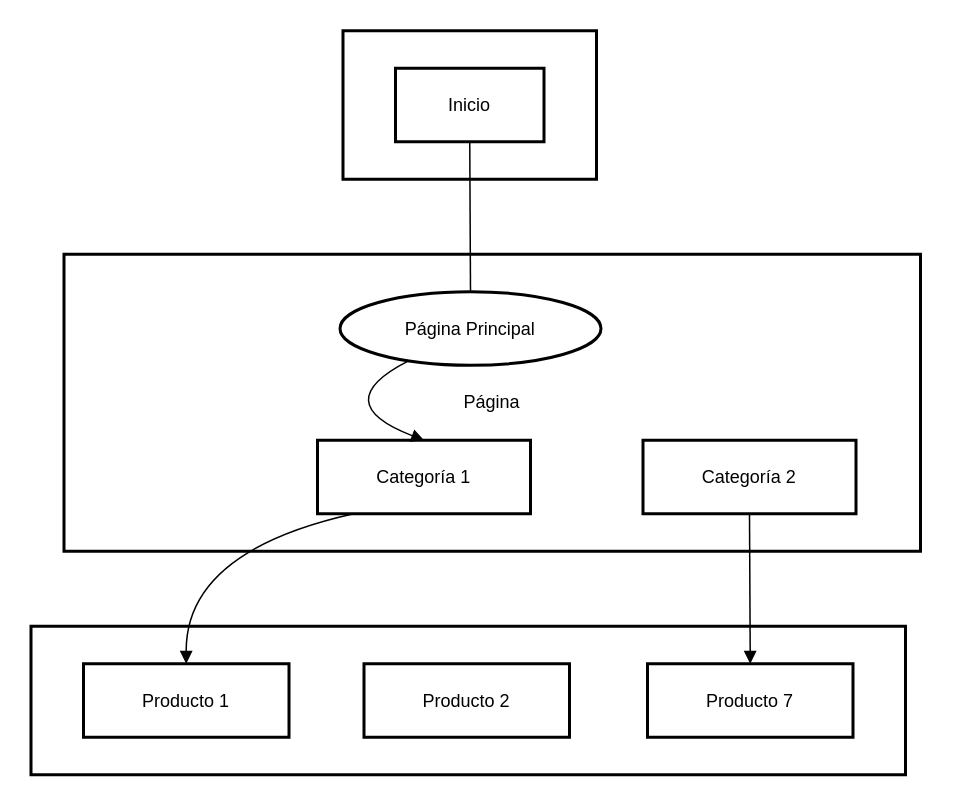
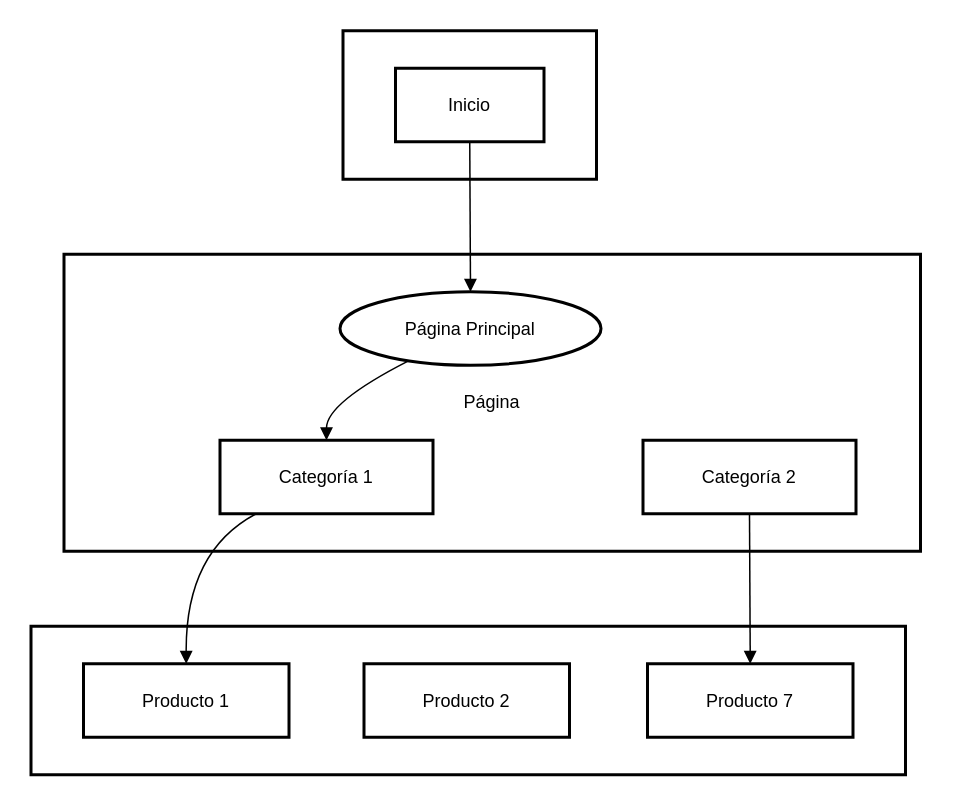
  <mxCell id="0" />
  <mxCell id="1" parent="0" />
  <mxCell id="2" value="Producto" style="whiteSpace=wrap;strokeWidth=2;" vertex="1" parent="1"><mxGeometry x="20" y="417" width="583" height="99" as="geometry" /></mxCell>
  <mxCell id="3" value="Página" style="whiteSpace=wrap;strokeWidth=2;" vertex="1" parent="1"><mxGeometry x="42" y="169" width="571" height="198" as="geometry" /></mxCell>
  <mxCell id="4" value="Usuario" style="whiteSpace=wrap;strokeWidth=2;" vertex="1" parent="1"><mxGeometry x="228" y="20" width="169" height="99" as="geometry" /></mxCell>
  <mxCell id="5" value="Inicio" style="whiteSpace=wrap;strokeWidth=2;" vertex="1" parent="1"><mxGeometry x="263" y="45" width="99" height="49" as="geometry" /></mxCell>
  <mxCell id="6" value="Página Principal" style="ellipse;whiteSpace=wrap;strokeWidth=2;" vertex="1" parent="1"><mxGeometry x="226" y="194" width="174" height="49" as="geometry" /></mxCell>
- <mxCell id="7" value="Categoría 1" style="whiteSpace=wrap;strokeWidth=2;" vertex="1" parent="1"><mxGeometry x="211" y="293" width="142" height="49" as="geometry" /></mxCell>
+ <mxCell id="7" value="Categoría 1" style="whiteSpace=wrap;strokeWidth=2;" vertex="1" parent="1"><mxGeometry x="146" y="293" width="142" height="49" as="geometry" /></mxCell>
  <mxCell id="8" value="Categoría 2" style="whiteSpace=wrap;strokeWidth=2;" vertex="1" parent="1"><mxGeometry x="428" y="293" width="142" height="49" as="geometry" /></mxCell>
  <mxCell id="9" value="Producto 1" style="whiteSpace=wrap;strokeWidth=2;" vertex="1" parent="1"><mxGeometry x="55" y="442" width="137" height="49" as="geometry" /></mxCell>
  <mxCell id="10" value="Producto 2" style="whiteSpace=wrap;strokeWidth=2;" vertex="1" parent="1"><mxGeometry x="242" y="442" width="137" height="49" as="geometry" /></mxCell>
  <mxCell id="11" value="Producto 7" style="whiteSpace=wrap;strokeWidth=2;" vertex="1" parent="1"><mxGeometry x="431" y="442" width="137" height="49" as="geometry" /></mxCell>
- <mxCell id="12" value="" style="curved=1;startArrow=none;endArrow=none;exitX=0.5;exitY=1;entryX=0.5;entryY=0;" edge="1" parent="1" source="5" target="6"><mxGeometry relative="1" as="geometry"><Array as="points" /></mxGeometry></mxCell>
+ <mxCell id="12" value="" style="curved=1;startArrow=none;endArrow=block;exitX=0.5;exitY=1;entryX=0.5;entryY=0;" edge="1" parent="1" source="5" target="6"><mxGeometry relative="1" as="geometry"><Array as="points" /></mxGeometry></mxCell>
  <mxCell id="13" value="" style="curved=1;startArrow=none;endArrow=block;exitX=0.23;exitY=1;entryX=0.5;entryY=0;" edge="1" parent="1" source="6" target="7"><mxGeometry relative="1" as="geometry"><Array as="points"><mxPoint x="217" y="268" /></Array></mxGeometry></mxCell>
  <mxCell id="14" value="" style="curved=1;startArrow=none;endArrow=block;exitX=0.17;exitY=1;entryX=0.5;entryY=0;" edge="1" parent="1" source="7" target="9"><mxGeometry relative="1" as="geometry"><Array as="points"><mxPoint x="123" y="367" /></Array></mxGeometry></mxCell>
  <mxCell id="15" value="" style="curved=1;startArrow=none;endArrow=block;exitX=0.5;exitY=1;entryX=0.5;entryY=0;" edge="1" parent="1" source="8" target="11"><mxGeometry relative="1" as="geometry"><Array as="points" /></mxGeometry></mxCell>
